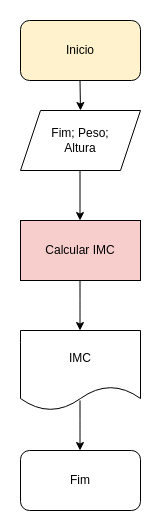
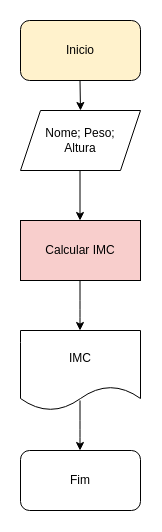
  <mxCell id="0" />
  <mxCell id="1" parent="0" />
  <mxCell id="2" value="Inicio" style="rounded=1;whiteSpace=wrap;html=1;fillColor=#fff2cc;" parent="1" vertex="1"><mxGeometry x="20" y="20" width="120" height="60" as="geometry" /></mxCell>
  <mxCell id="3" value="" style="endArrow=classic;html=1;" parent="1" edge="1"><mxGeometry width="50" height="50" relative="1" as="geometry"><mxPoint x="79.5" y="80" as="sourcePoint" /><mxPoint x="80" y="110" as="targetPoint" /></mxGeometry></mxCell>
- <mxCell id="4" value="Fim; Peso; &lt;br&gt;Altura" style="shape=parallelogram;perimeter=parallelogramPerimeter;whiteSpace=wrap;html=1;fixedSize=1;" parent="1" vertex="1"><mxGeometry x="20" y="110" width="120" height="60" as="geometry" /></mxCell>
+ <mxCell id="4" value="Nome; Peso; &lt;br&gt;Altura" style="shape=parallelogram;perimeter=parallelogramPerimeter;whiteSpace=wrap;html=1;fixedSize=1;" parent="1" vertex="1"><mxGeometry x="20" y="110" width="120" height="60" as="geometry" /></mxCell>
  <mxCell id="5" value="" style="endArrow=classic;html=1;" parent="1" edge="1"><mxGeometry width="50" height="50" relative="1" as="geometry"><mxPoint x="79.5" y="170" as="sourcePoint" /><mxPoint x="79.5" y="220" as="targetPoint" /></mxGeometry></mxCell>
  <mxCell id="6" value="Calcular IMC" style="rounded=0;whiteSpace=wrap;html=1;fillColor=#f8cecc;" parent="1" vertex="1"><mxGeometry x="20" y="220" width="120" height="60" as="geometry" /></mxCell>
  <mxCell id="7" value="" style="endArrow=classic;html=1;" parent="1" edge="1"><mxGeometry width="50" height="50" relative="1" as="geometry"><mxPoint x="79.5" y="280" as="sourcePoint" /><mxPoint x="79.5" y="330" as="targetPoint" /><Array as="points"><mxPoint x="79.5" y="310" /></Array></mxGeometry></mxCell>
  <mxCell id="8" value="IMC" style="shape=document;whiteSpace=wrap;html=1;boundedLbl=1;" parent="1" vertex="1"><mxGeometry x="20" y="330" width="120" height="80" as="geometry" /></mxCell>
  <mxCell id="9" value="Fim" style="rounded=1;whiteSpace=wrap;html=1;" parent="1" vertex="1"><mxGeometry x="20" y="450" width="120" height="60" as="geometry" /></mxCell>
  <mxCell id="10" value="" style="endArrow=classic;html=1;" parent="1" edge="1"><mxGeometry width="50" height="50" relative="1" as="geometry"><mxPoint x="79.5" y="400" as="sourcePoint" /><mxPoint x="79.5" y="450" as="targetPoint" /><Array as="points"><mxPoint x="79.5" y="430" /></Array></mxGeometry></mxCell>
